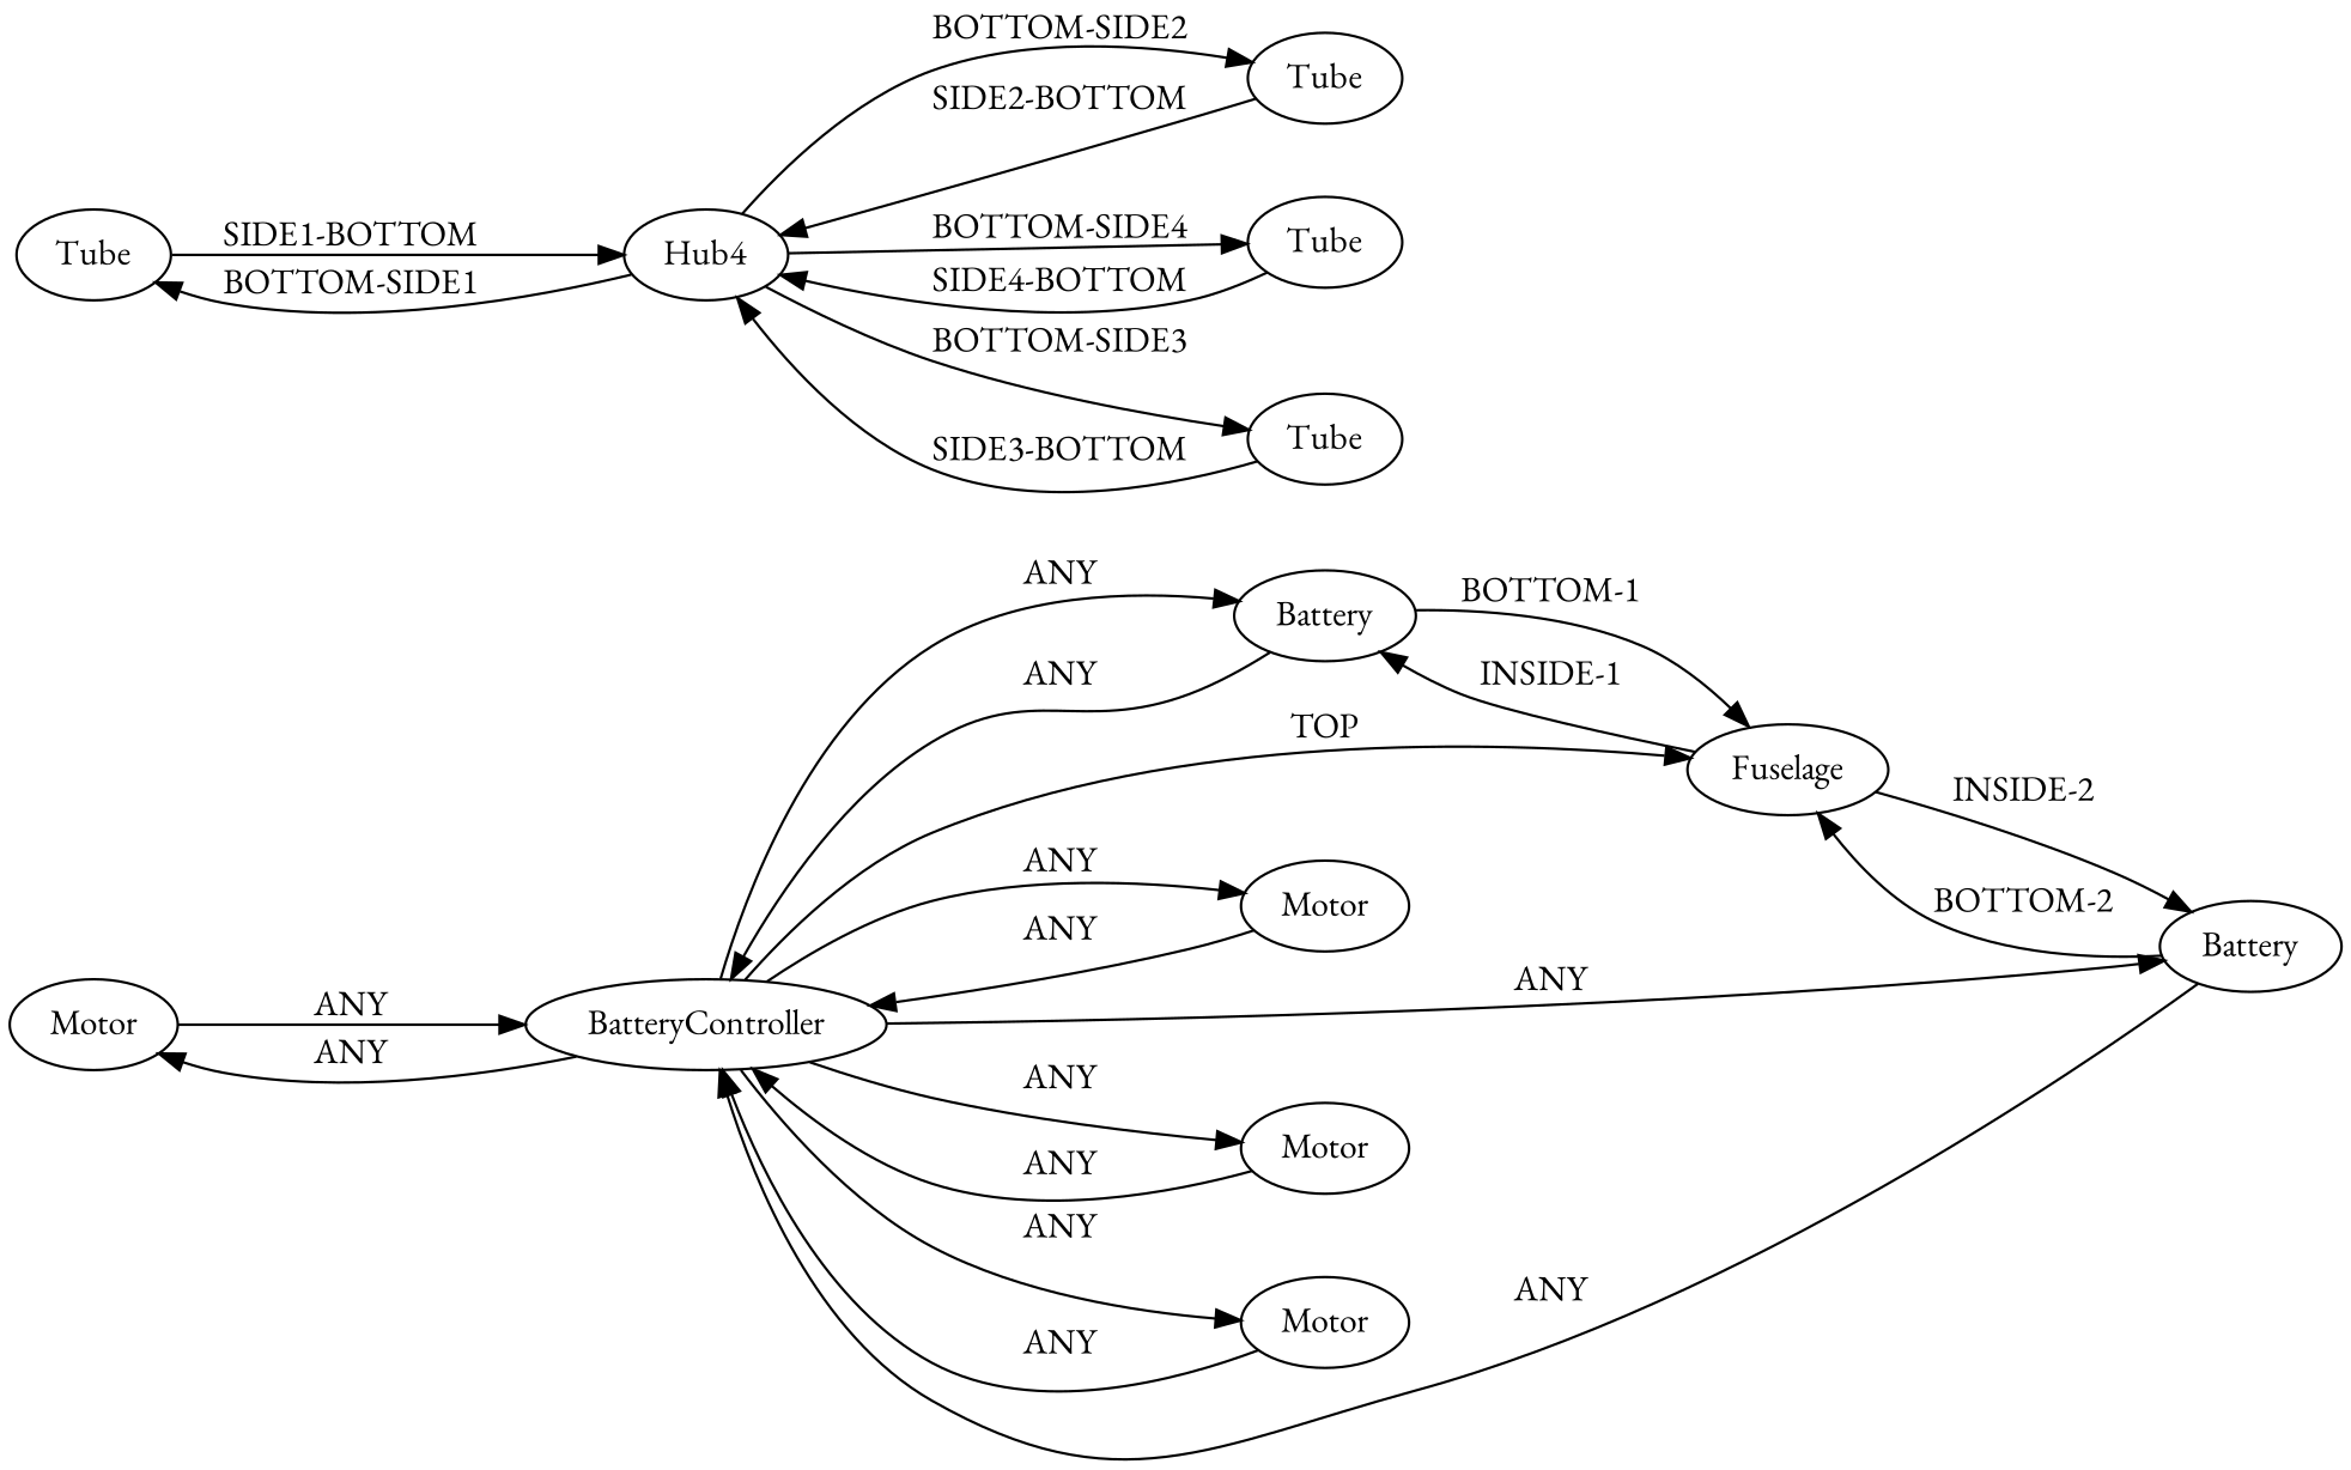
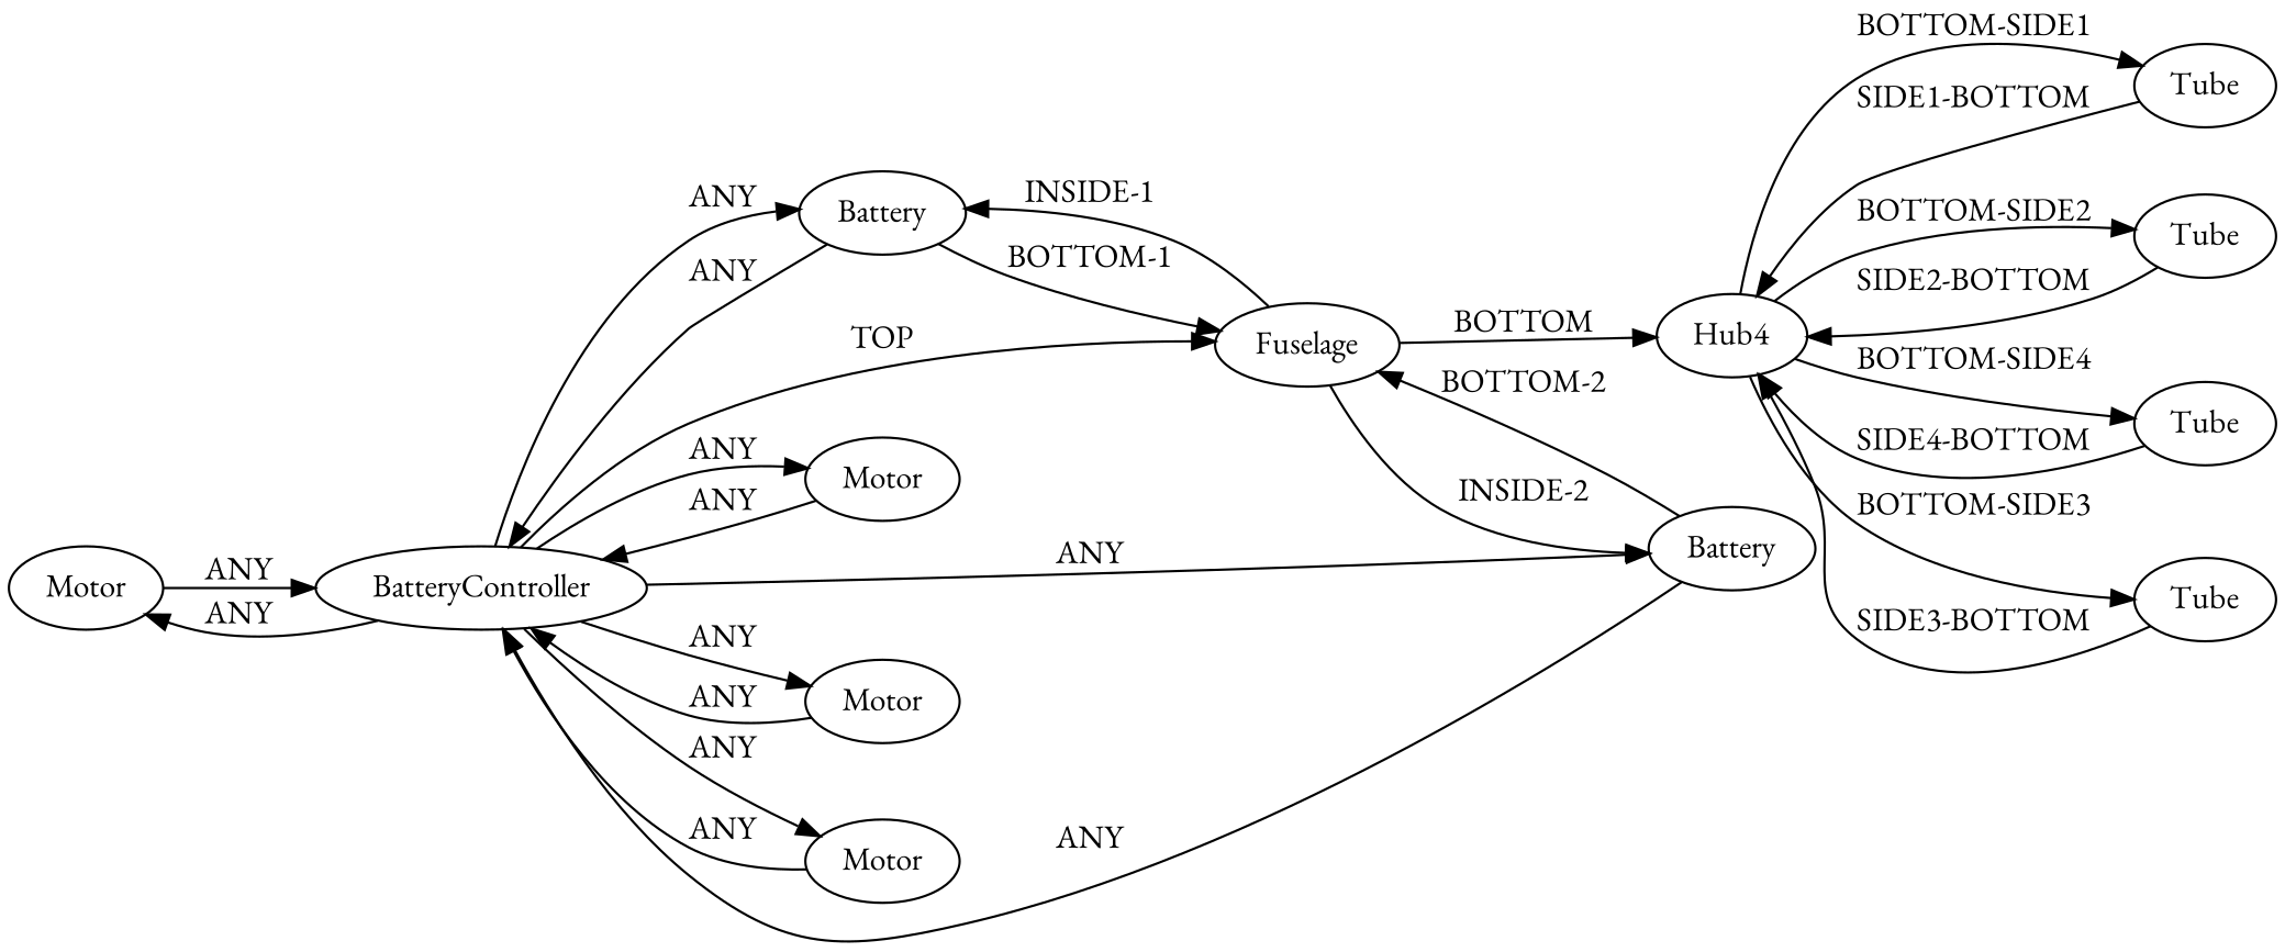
  digraph {
    fontname="EB Garamond"
    rankdir=LR
    node [fontname="EB Garamond"]
    edge [fontname="EB Garamond"]
    n1 [instance=Motor_instance_1 label=Motor]
    n2 [instance=BatteryController_instance_1 label=BatteryController]
    n3 [instance=Battery_instance_1 label=Battery]
    n4 [instance=Fuselage_instance_1 label=Fuselage]
    n5 [instance=Motor_instance_2 label=Motor]
    n6 [instance=Battery_instance_2 label=Battery]
    n7 [instance=Motor_instance_3 label=Motor]
    n8 [instance=Motor_instance_4 label=Motor]
    n9 [instance=Tube_instance_2 label=Tube]
    n10 [instance=Hub4_instance_1 label=Hub4]
    n11 [instance=Tube_instance_6 label=Tube]
    n12 [instance=Tube_instance_7 label=Tube]
    n13 [instance=Tube_instance_8 label=Tube]
    n1 -> n2 [label=ANY]
    n2 -> n1 [label=ANY]
    n2 -> n3 [label=ANY]
    n2 -> n4 [label=TOP]
    n2 -> n5 [label=ANY]
    n2 -> n6 [label=ANY]
    n2 -> n7 [label=ANY]
    n2 -> n8 [label=ANY]
    n3 -> n2 [label=ANY]
    n3 -> n4 [label="BOTTOM-1"]
    n4 -> n3 [label="INSIDE-1"]
    n4 -> n6 [label="INSIDE-2"]
+   n4 -> n10 [label=BOTTOM]
    n5 -> n2 [label=ANY]
    n6 -> n2 [label=ANY]
    n6 -> n4 [label="BOTTOM-2"]
    n7 -> n2 [label=ANY]
    n8 -> n2 [label=ANY]
    n9 -> n10 [label="SIDE1-BOTTOM"]
    n10 -> n9 [label="BOTTOM-SIDE1"]
    n10 -> n11 [label="BOTTOM-SIDE2"]
    n10 -> n12 [label="BOTTOM-SIDE4"]
    n10 -> n13 [label="BOTTOM-SIDE3"]
    n11 -> n10 [label="SIDE2-BOTTOM"]
    n12 -> n10 [label="SIDE4-BOTTOM"]
    n13 -> n10 [label="SIDE3-BOTTOM"]
  }
